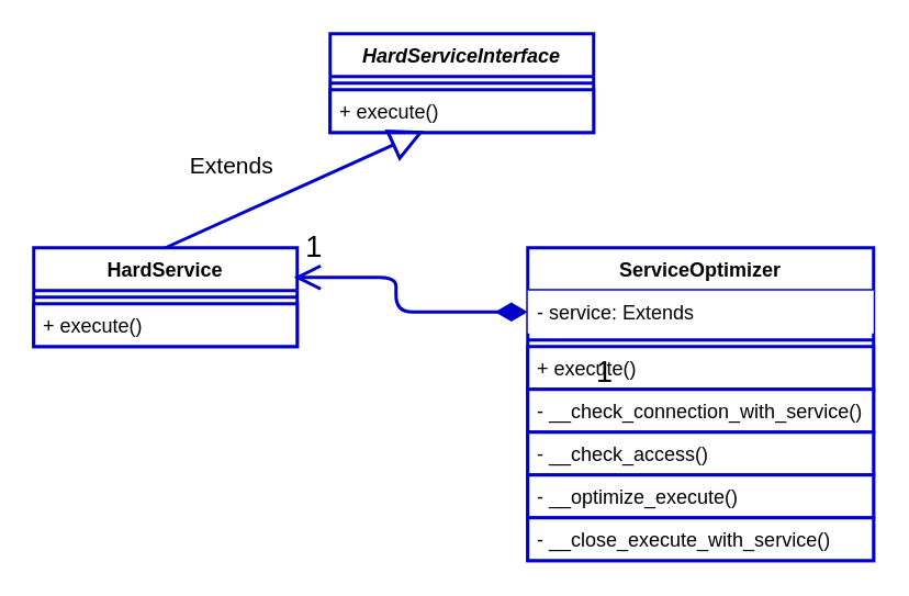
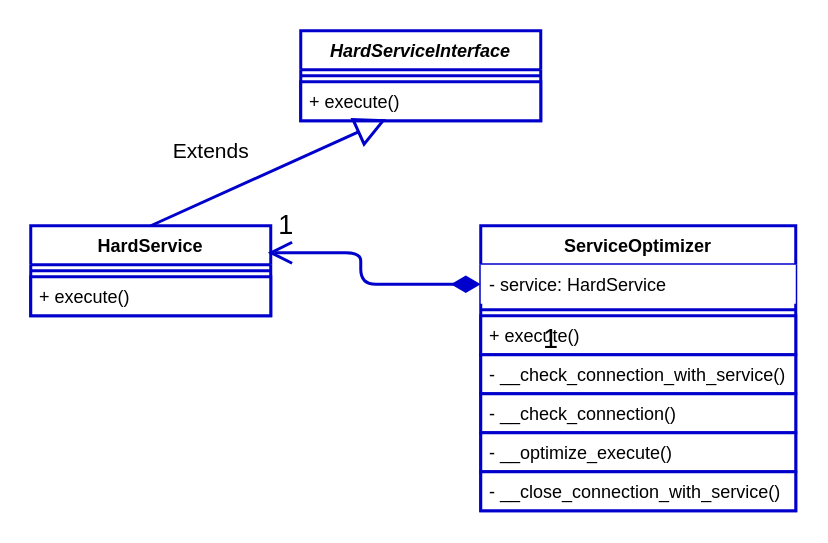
  <mxCell id="0" />
  <mxCell id="1" parent="0" />
  <mxCell id="2" value="HardServiceInterface" style="swimlane;fontStyle=3;align=center;verticalAlign=top;childLayout=stackLayout;horizontal=1;startSize=26;horizontalStack=0;resizeParent=1;resizeParentMax=0;resizeLast=0;collapsible=1;marginBottom=0;fontColor=#000000;strokeColor=#0000CC;strokeWidth=2;fillColor=#FFFFFF;" parent="1" vertex="1"><mxGeometry x="200" y="20" width="160" height="60" as="geometry" /></mxCell>
  <mxCell id="3" value="" style="line;strokeWidth=2;align=left;verticalAlign=middle;spacingTop=-1;spacingLeft=3;spacingRight=3;rotatable=0;labelPosition=right;points=[];portConstraint=eastwest;fontColor=#000000;strokeColor=#0000CC;fillColor=#FFFFFF;" parent="2" vertex="1"><mxGeometry y="26" width="160" height="8" as="geometry" /></mxCell>
  <mxCell id="4" value="+ execute()" style="text;align=left;verticalAlign=top;spacingLeft=4;spacingRight=4;overflow=hidden;rotatable=0;points=[[0,0.5],[1,0.5]];portConstraint=eastwest;fontColor=#000000;strokeColor=#0000CC;strokeWidth=2;fillColor=#FFFFFF;" parent="2" vertex="1"><mxGeometry y="34" width="160" height="26" as="geometry" /></mxCell>
  <mxCell id="5" value="ServiceOptimizer" style="swimlane;fontStyle=1;align=center;verticalAlign=top;childLayout=stackLayout;horizontal=1;startSize=26;horizontalStack=0;resizeParent=1;resizeParentMax=0;resizeLast=0;collapsible=1;marginBottom=0;fontColor=#000000;strokeColor=#0000CC;strokeWidth=2;fillColor=#FFFFFF;" parent="1" vertex="1"><mxGeometry x="320" y="150" width="210" height="190" as="geometry" /></mxCell>
- <mxCell id="6" value="- service: Extends" style="text;strokeColor=none;align=left;verticalAlign=top;spacingLeft=4;spacingRight=4;overflow=hidden;rotatable=0;points=[[0,0.5],[1,0.5]];portConstraint=eastwest;fillColor=#FFFFFF;fontColor=#000000;" parent="5" vertex="1"><mxGeometry y="26" width="210" height="26" as="geometry" /></mxCell>
+ <mxCell id="6" value="- service: HardService" style="text;strokeColor=none;align=left;verticalAlign=top;spacingLeft=4;spacingRight=4;overflow=hidden;rotatable=0;points=[[0,0.5],[1,0.5]];portConstraint=eastwest;fillColor=#FFFFFF;fontColor=#000000;" parent="5" vertex="1"><mxGeometry y="26" width="210" height="26" as="geometry" /></mxCell>
  <mxCell id="7" value="" style="line;strokeWidth=2;align=left;verticalAlign=middle;spacingTop=-1;spacingLeft=3;spacingRight=3;rotatable=0;labelPosition=right;points=[];portConstraint=eastwest;fontColor=#000000;strokeColor=#0000CC;fillColor=#FFFFFF;" parent="5" vertex="1"><mxGeometry y="52" width="210" height="8" as="geometry" /></mxCell>
  <mxCell id="8" value="+ execute()" style="text;align=left;verticalAlign=top;spacingLeft=4;spacingRight=4;overflow=hidden;rotatable=0;points=[[0,0.5],[1,0.5]];portConstraint=eastwest;fontColor=#000000;strokeColor=#0000CC;strokeWidth=2;fillColor=#FFFFFF;" parent="5" vertex="1"><mxGeometry y="60" width="210" height="26" as="geometry" /></mxCell>
  <mxCell id="9" value="- __check_connection_with_service()" style="text;align=left;verticalAlign=top;spacingLeft=4;spacingRight=4;overflow=hidden;rotatable=0;points=[[0,0.5],[1,0.5]];portConstraint=eastwest;fontColor=#000000;strokeColor=#0000CC;strokeWidth=2;fillColor=#FFFFFF;" parent="5" vertex="1"><mxGeometry y="86" width="210" height="26" as="geometry" /></mxCell>
- <mxCell id="10" value="- __check_access()" style="text;align=left;verticalAlign=top;spacingLeft=4;spacingRight=4;overflow=hidden;rotatable=0;points=[[0,0.5],[1,0.5]];portConstraint=eastwest;fontColor=#000000;strokeColor=#0000CC;strokeWidth=2;fillColor=#FFFFFF;" parent="5" vertex="1"><mxGeometry y="112" width="210" height="26" as="geometry" /></mxCell>
+ <mxCell id="10" value="- __check_connection()" style="text;align=left;verticalAlign=top;spacingLeft=4;spacingRight=4;overflow=hidden;rotatable=0;points=[[0,0.5],[1,0.5]];portConstraint=eastwest;fontColor=#000000;strokeColor=#0000CC;strokeWidth=2;fillColor=#FFFFFF;" parent="5" vertex="1"><mxGeometry y="112" width="210" height="26" as="geometry" /></mxCell>
  <mxCell id="11" value="- __optimize_execute()" style="text;align=left;verticalAlign=top;spacingLeft=4;spacingRight=4;overflow=hidden;rotatable=0;points=[[0,0.5],[1,0.5]];portConstraint=eastwest;fontColor=#000000;strokeColor=#0000CC;strokeWidth=2;fillColor=#FFFFFF;" parent="5" vertex="1"><mxGeometry y="138" width="210" height="26" as="geometry" /></mxCell>
- <mxCell id="12" value="- __close_execute_with_service()" style="text;align=left;verticalAlign=top;spacingLeft=4;spacingRight=4;overflow=hidden;rotatable=0;points=[[0,0.5],[1,0.5]];portConstraint=eastwest;fontColor=#000000;strokeColor=#0000CC;strokeWidth=2;fillColor=#FFFFFF;" parent="5" vertex="1"><mxGeometry y="164" width="210" height="26" as="geometry" /></mxCell>
+ <mxCell id="12" value="- __close_connection_with_service()" style="text;align=left;verticalAlign=top;spacingLeft=4;spacingRight=4;overflow=hidden;rotatable=0;points=[[0,0.5],[1,0.5]];portConstraint=eastwest;fontColor=#000000;strokeColor=#0000CC;strokeWidth=2;fillColor=#FFFFFF;" parent="5" vertex="1"><mxGeometry y="164" width="210" height="26" as="geometry" /></mxCell>
  <mxCell id="13" value="HardService" style="swimlane;fontStyle=1;align=center;verticalAlign=top;childLayout=stackLayout;horizontal=1;startSize=26;horizontalStack=0;resizeParent=1;resizeParentMax=0;resizeLast=0;collapsible=1;marginBottom=0;fontColor=#000000;strokeColor=#0000CC;strokeWidth=2;fillColor=#FFFFFF;" parent="1" vertex="1"><mxGeometry x="20" y="150" width="160" height="60" as="geometry" /></mxCell>
  <mxCell id="14" value="" style="line;strokeWidth=2;align=left;verticalAlign=middle;spacingTop=-1;spacingLeft=3;spacingRight=3;rotatable=0;labelPosition=right;points=[];portConstraint=eastwest;fontColor=#000000;strokeColor=#0000CC;fillColor=#FFFFFF;" parent="13" vertex="1"><mxGeometry y="26" width="160" height="8" as="geometry" /></mxCell>
  <mxCell id="15" value="+ execute()" style="text;align=left;verticalAlign=top;spacingLeft=4;spacingRight=4;overflow=hidden;rotatable=0;points=[[0,0.5],[1,0.5]];portConstraint=eastwest;fontColor=#000000;strokeColor=#0000CC;strokeWidth=2;fillColor=#FFFFFF;" parent="13" vertex="1"><mxGeometry y="34" width="160" height="26" as="geometry" /></mxCell>
  <mxCell id="16" value="1" style="text;html=1;align=center;verticalAlign=middle;resizable=0;points=[];autosize=1;fontSize=18;fontColor=#000000;" parent="1" vertex="1"><mxGeometry x="175" y="135" width="30" height="30" as="geometry" /></mxCell>
  <mxCell id="17" value="Extends" style="endArrow=block;endSize=16;endFill=0;html=1;labelBackgroundColor=none;strokeColor=#0000CC;strokeWidth=2;fontColor=#000000;exitX=0.5;exitY=0;exitDx=0;exitDy=0;fontSize=14;entryX=0.356;entryY=0.962;entryDx=0;entryDy=0;entryPerimeter=0;" parent="1" source="13" target="4" edge="1"><mxGeometry x="-0.338" y="29" width="160" relative="1" as="geometry"><mxPoint x="150" y="268" as="sourcePoint" /><mxPoint x="246" y="120" as="targetPoint" /><mxPoint as="offset" /></mxGeometry></mxCell>
  <mxCell id="18" value="1" style="endArrow=open;html=1;endSize=12;startArrow=diamondThin;startSize=14;startFill=1;edgeStyle=orthogonalEdgeStyle;align=left;verticalAlign=bottom;entryX=0.1;entryY=1.1;entryDx=0;entryDy=0;entryPerimeter=0;exitX=0;exitY=0.5;exitDx=0;exitDy=0;strokeWidth=2;strokeColor=#0000CC;fontSize=18;labelBackgroundColor=none;fontColor=#000000;" edge="1" parent="1" source="6" target="16"><mxGeometry x="0.092" y="-60" relative="1" as="geometry"><mxPoint x="210" y="230" as="sourcePoint" /><mxPoint x="470" y="230" as="targetPoint" /><Array as="points"><mxPoint x="240" y="189" /><mxPoint x="240" y="168" /></Array><mxPoint x="60" y="60" as="offset" /></mxGeometry></mxCell>
